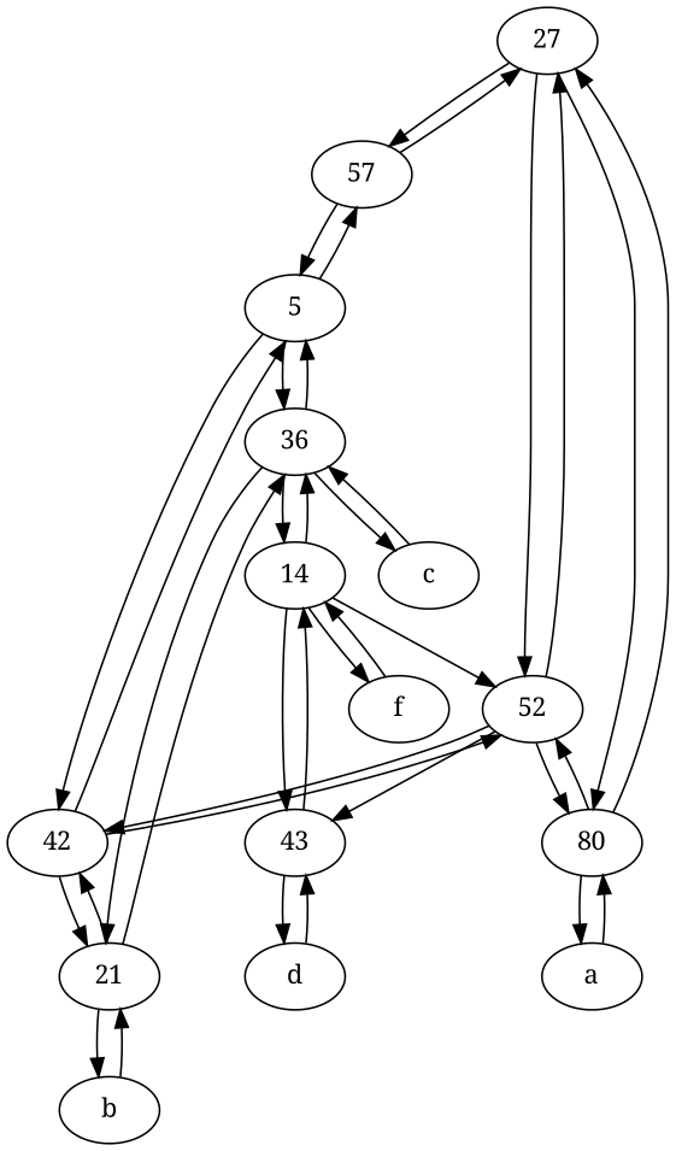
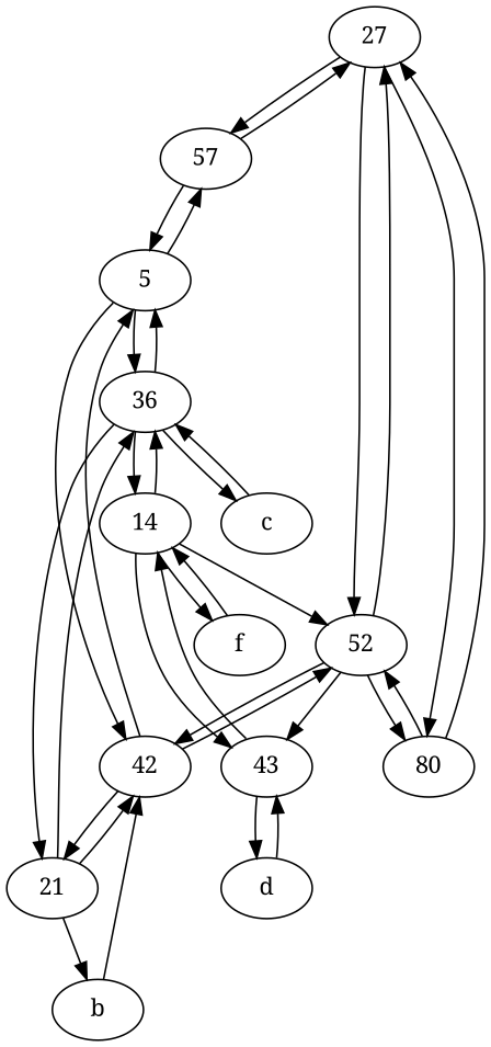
  digraph {
    fontname="Noto Serif"
    node [fontname="Noto Serif"]
    edge [fontname="Noto Serif"]
    27
    57
    52
    n4 [label=80]
    5
    42
    43
-   a
    n9 [label=36]
    c
    21
    14
    b
    d
    f
    27 -> 57
    27 -> 52
    27 -> n4
    57 -> 27
    57 -> 5
    52 -> 27
    52 -> n4
    52 -> 42
    52 -> 43
    n4 -> 27
    n4 -> 52
-   n4 -> a
    5 -> 57
    5 -> 42
    5 -> n9
    42 -> 52
    42 -> 5
    42 -> 21
    43 -> 14
    43 -> d
-   a -> n4
    n9 -> 5
    n9 -> c
    n9 -> 21
    n9 -> 14
    c -> n9
    21 -> 42
    21 -> n9
    21 -> b
    14 -> 52
    14 -> 43
    14 -> n9
    14 -> f
-   b -> 21
+   b -> 42
    d -> 43
    f -> 14
  }
